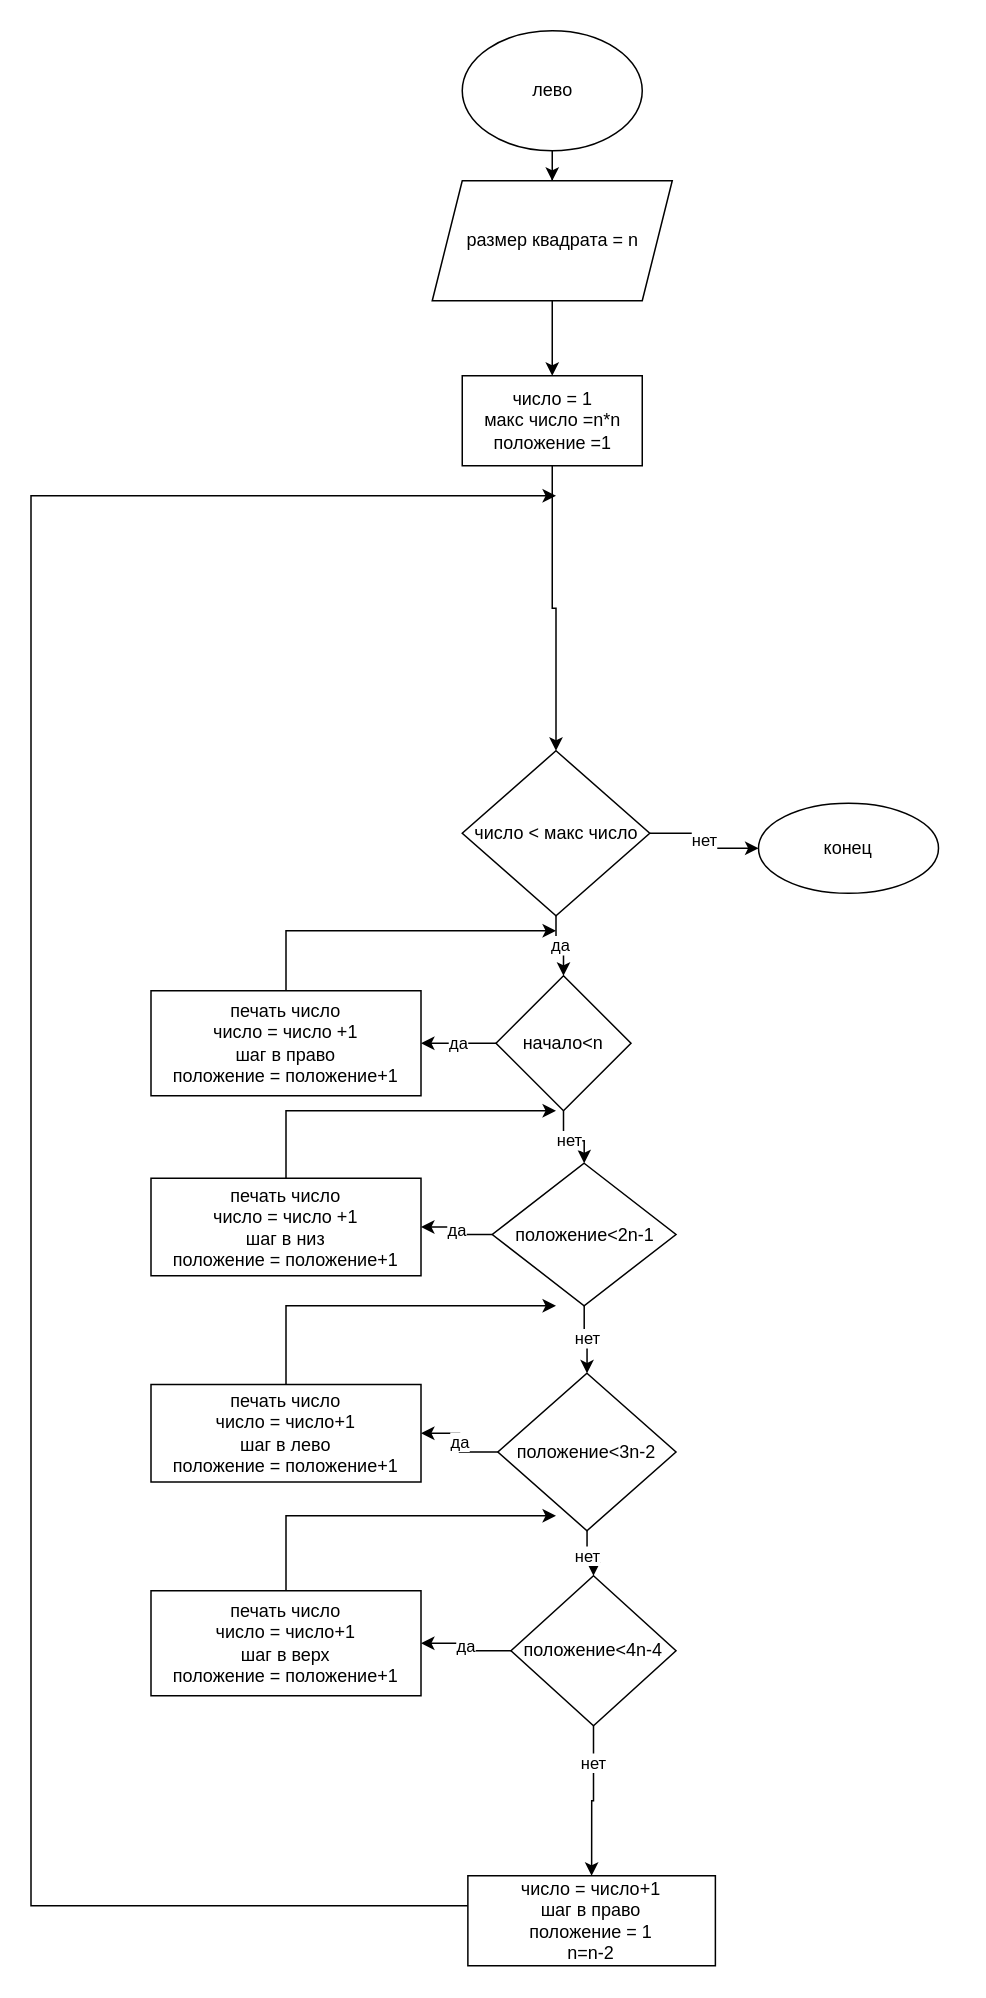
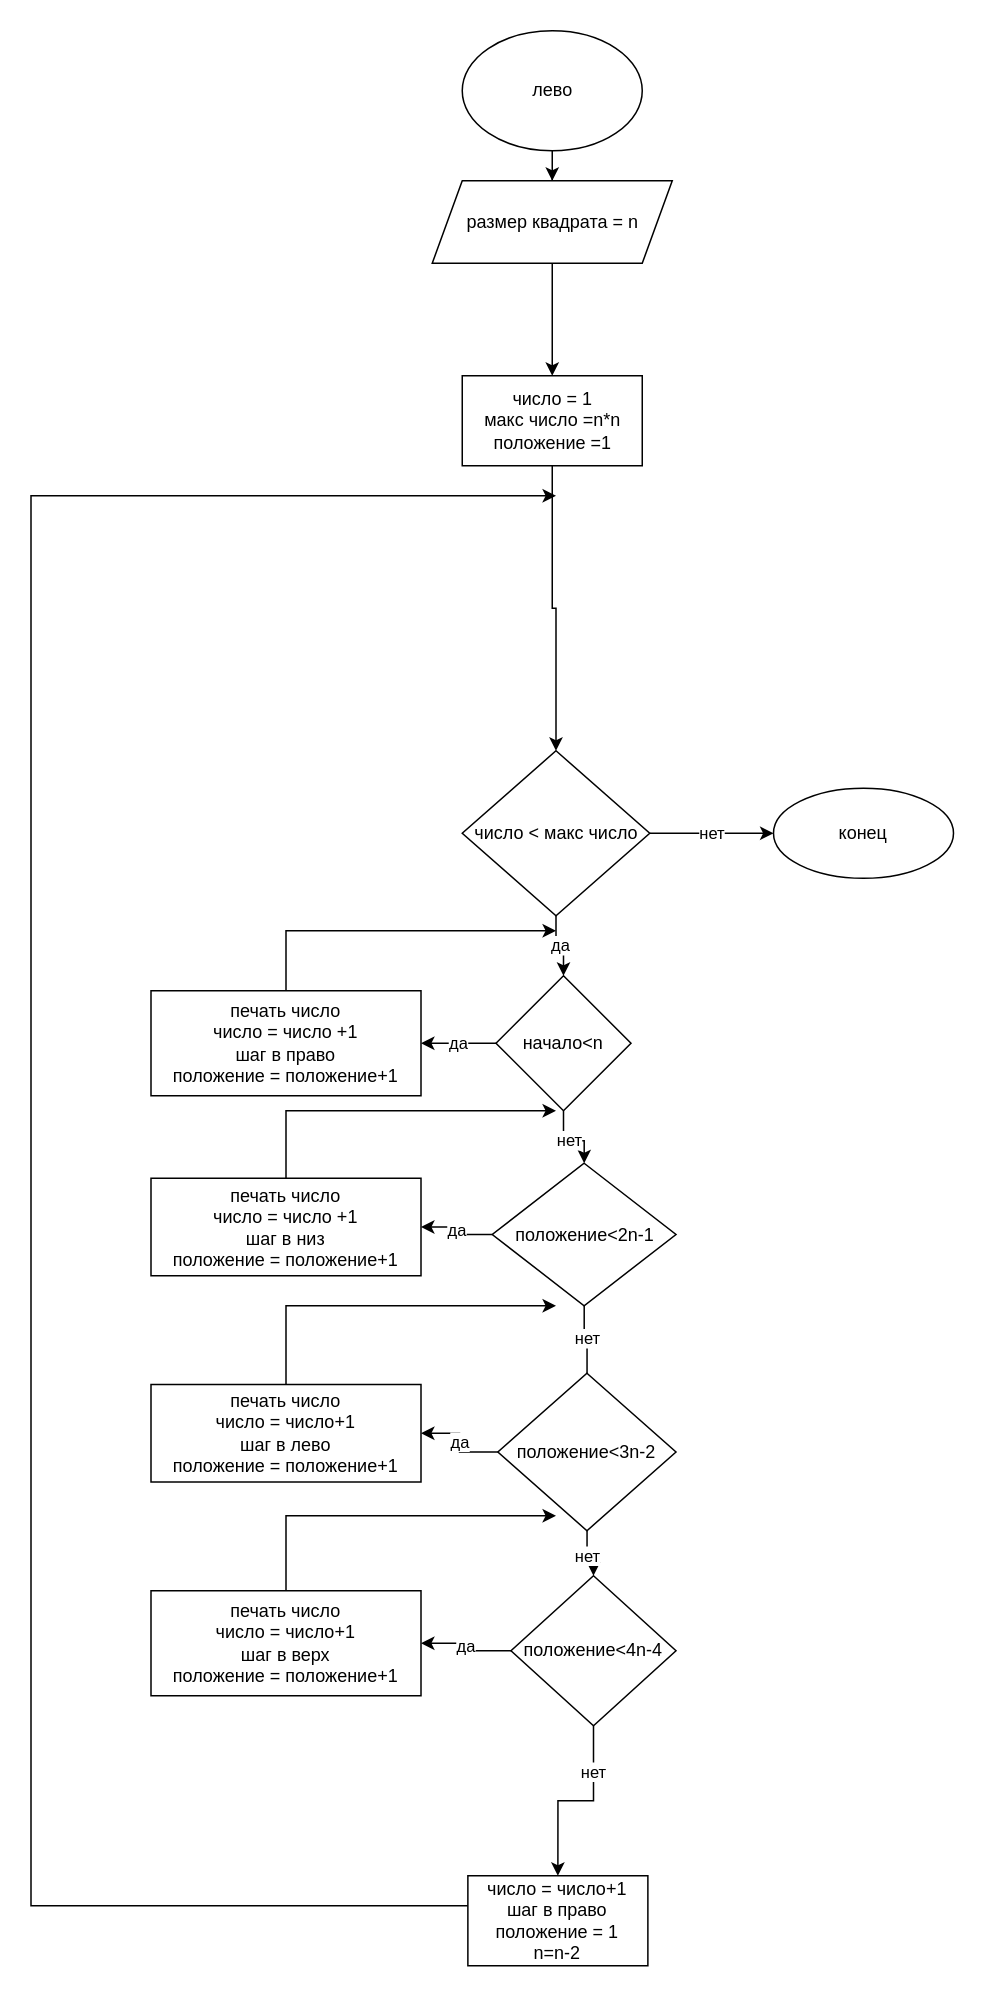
  <mxCell id="0" />
  <mxCell id="1" parent="0" />
  <mxCell id="2" value="" style="edgeStyle=orthogonalEdgeStyle;rounded=0;orthogonalLoop=1;jettySize=auto;html=1;" edge="1" parent="1" source="3" target="5"><mxGeometry relative="1" as="geometry" /></mxCell>
  <mxCell id="3" value="лево" style="ellipse;whiteSpace=wrap;html=1;" vertex="1" parent="1"><mxGeometry x="307.5" y="20" width="120" height="80" as="geometry" /></mxCell>
  <mxCell id="4" value="" style="edgeStyle=orthogonalEdgeStyle;rounded=0;orthogonalLoop=1;jettySize=auto;html=1;" edge="1" parent="1" source="5" target="7"><mxGeometry relative="1" as="geometry" /></mxCell>
- <mxCell id="5" value="размер квадрата = n&lt;br&gt;" style="shape=parallelogram;perimeter=parallelogramPerimeter;whiteSpace=wrap;html=1;fixedSize=1;" vertex="1" parent="1"><mxGeometry x="287.5" y="120" width="160" height="80" as="geometry" /></mxCell>
+ <mxCell id="5" value="размер квадрата = n&lt;br&gt;" style="shape=parallelogram;perimeter=parallelogramPerimeter;whiteSpace=wrap;html=1;fixedSize=1;" vertex="1" parent="1"><mxGeometry x="287.5" y="120" width="160" height="55" as="geometry" /></mxCell>
  <mxCell id="6" value="" style="edgeStyle=orthogonalEdgeStyle;rounded=0;orthogonalLoop=1;jettySize=auto;html=1;entryX=0.5;entryY=0;entryDx=0;entryDy=0;" edge="1" parent="1" source="7" target="10"><mxGeometry relative="1" as="geometry"><mxPoint x="371" y="360" as="targetPoint" /></mxGeometry></mxCell>
  <mxCell id="7" value="число = 1&lt;br&gt;макс число =n*n&lt;br&gt;положение =1" style="rounded=0;whiteSpace=wrap;html=1;" vertex="1" parent="1"><mxGeometry x="307.5" y="250" width="120" height="60" as="geometry" /></mxCell>
  <mxCell id="8" value="да" style="edgeStyle=orthogonalEdgeStyle;rounded=0;orthogonalLoop=1;jettySize=auto;html=1;" edge="1" parent="1" source="10" target="13"><mxGeometry relative="1" as="geometry" /></mxCell>
  <mxCell id="9" value="нет" style="edgeStyle=orthogonalEdgeStyle;rounded=0;orthogonalLoop=1;jettySize=auto;html=1;" edge="1" parent="1" source="10" target="33"><mxGeometry relative="1" as="geometry" /></mxCell>
  <mxCell id="10" value="число &amp;lt; макс число" style="rhombus;whiteSpace=wrap;html=1;" vertex="1" parent="1"><mxGeometry x="307.5" y="500" width="125" height="110" as="geometry" /></mxCell>
  <mxCell id="11" value="да" style="edgeStyle=orthogonalEdgeStyle;rounded=0;orthogonalLoop=1;jettySize=auto;html=1;" edge="1" parent="1" source="13" target="15"><mxGeometry relative="1" as="geometry" /></mxCell>
  <mxCell id="12" value="нет" style="edgeStyle=orthogonalEdgeStyle;rounded=0;orthogonalLoop=1;jettySize=auto;html=1;" edge="1" parent="1" source="13" target="18"><mxGeometry relative="1" as="geometry" /></mxCell>
  <mxCell id="13" value="начало&amp;lt;n" style="rhombus;whiteSpace=wrap;html=1;" vertex="1" parent="1"><mxGeometry x="330" y="650" width="90" height="90" as="geometry" /></mxCell>
  <mxCell id="14" style="edgeStyle=orthogonalEdgeStyle;rounded=0;orthogonalLoop=1;jettySize=auto;html=1;exitX=0.5;exitY=0;exitDx=0;exitDy=0;" edge="1" parent="1" source="15"><mxGeometry relative="1" as="geometry"><mxPoint x="370" y="620" as="targetPoint" /><Array as="points"><mxPoint x="260" y="620" /><mxPoint x="370" y="620" /></Array></mxGeometry></mxCell>
  <mxCell id="15" value="печать число&lt;br&gt;число = число +1&lt;br&gt;шаг в право&lt;br&gt;положение = положение+1" style="rounded=0;whiteSpace=wrap;html=1;" vertex="1" parent="1"><mxGeometry x="100" y="660" width="180" height="70" as="geometry" /></mxCell>
  <mxCell id="16" value="да" style="edgeStyle=orthogonalEdgeStyle;rounded=0;orthogonalLoop=1;jettySize=auto;html=1;" edge="1" parent="1" source="18" target="20"><mxGeometry relative="1" as="geometry" /></mxCell>
- <mxCell id="17" value="нет" style="edgeStyle=orthogonalEdgeStyle;rounded=0;orthogonalLoop=1;jettySize=auto;html=1;" edge="1" parent="1" source="18" target="23"><mxGeometry relative="1" as="geometry" /></mxCell>
+ <mxCell id="17" value="нет" style="edgeStyle=orthogonalEdgeStyle;rounded=0;orthogonalLoop=1;jettySize=auto;html=1;endArrow=none;" edge="1" parent="1" source="18" target="23"><mxGeometry relative="1" as="geometry" /></mxCell>
  <mxCell id="18" value="положение&amp;lt;2n-1" style="rhombus;whiteSpace=wrap;html=1;" vertex="1" parent="1"><mxGeometry x="327.5" y="775" width="122.5" height="95" as="geometry" /></mxCell>
  <mxCell id="19" style="edgeStyle=orthogonalEdgeStyle;rounded=0;orthogonalLoop=1;jettySize=auto;html=1;exitX=0.5;exitY=0;exitDx=0;exitDy=0;" edge="1" parent="1" source="20"><mxGeometry relative="1" as="geometry"><mxPoint x="370" y="740" as="targetPoint" /><Array as="points"><mxPoint x="190" y="740" /></Array></mxGeometry></mxCell>
  <mxCell id="20" value="печать число&lt;br&gt;число = число +1&lt;br&gt;шаг в низ&lt;br&gt;положение = положение+1" style="rounded=0;whiteSpace=wrap;html=1;" vertex="1" parent="1"><mxGeometry x="100" y="785" width="180" height="65" as="geometry" /></mxCell>
  <mxCell id="21" value="да" style="edgeStyle=orthogonalEdgeStyle;rounded=0;orthogonalLoop=1;jettySize=auto;html=1;" edge="1" parent="1" source="23" target="25"><mxGeometry relative="1" as="geometry" /></mxCell>
  <mxCell id="22" value="нет" style="edgeStyle=orthogonalEdgeStyle;rounded=0;orthogonalLoop=1;jettySize=auto;html=1;" edge="1" parent="1" source="23" target="28"><mxGeometry relative="1" as="geometry" /></mxCell>
  <mxCell id="23" value="положение&amp;lt;3n-2" style="rhombus;whiteSpace=wrap;html=1;" vertex="1" parent="1"><mxGeometry x="331.25" y="915" width="118.75" height="105" as="geometry" /></mxCell>
  <mxCell id="24" value="" style="edgeStyle=orthogonalEdgeStyle;rounded=0;orthogonalLoop=1;jettySize=auto;html=1;" edge="1" parent="1" source="25"><mxGeometry relative="1" as="geometry"><mxPoint x="370" y="870" as="targetPoint" /><Array as="points"><mxPoint x="190" y="870" /></Array></mxGeometry></mxCell>
  <mxCell id="25" value="печать число&lt;br&gt;число = число+1&lt;br&gt;шаг в лево&lt;br&gt;положение = положение+1" style="rounded=0;whiteSpace=wrap;html=1;" vertex="1" parent="1"><mxGeometry x="100" y="922.5" width="180" height="65" as="geometry" /></mxCell>
  <mxCell id="26" value="да" style="edgeStyle=orthogonalEdgeStyle;rounded=0;orthogonalLoop=1;jettySize=auto;html=1;" edge="1" parent="1" source="28" target="30"><mxGeometry relative="1" as="geometry" /></mxCell>
  <mxCell id="27" value="нет" style="edgeStyle=orthogonalEdgeStyle;rounded=0;orthogonalLoop=1;jettySize=auto;html=1;entryX=0.5;entryY=0;entryDx=0;entryDy=0;" edge="1" parent="1" source="28" target="32"><mxGeometry x="-0.5" relative="1" as="geometry"><mxPoint x="371.25" y="1170" as="targetPoint" /><mxPoint as="offset" /></mxGeometry></mxCell>
  <mxCell id="28" value="положение&amp;lt;4n-4" style="rhombus;whiteSpace=wrap;html=1;" vertex="1" parent="1"><mxGeometry x="340" y="1050" width="110" height="100" as="geometry" /></mxCell>
  <mxCell id="29" value="" style="edgeStyle=orthogonalEdgeStyle;rounded=0;orthogonalLoop=1;jettySize=auto;html=1;exitX=0.5;exitY=0;exitDx=0;exitDy=0;" edge="1" parent="1" source="30"><mxGeometry relative="1" as="geometry"><mxPoint x="210" y="1050" as="sourcePoint" /><mxPoint x="370" y="1010" as="targetPoint" /><Array as="points"><mxPoint x="190" y="1010" /></Array></mxGeometry></mxCell>
  <mxCell id="30" value="печать число&lt;br&gt;число = число+1&lt;br&gt;шаг в верх&lt;br&gt;положение = положение+1" style="rounded=0;whiteSpace=wrap;html=1;" vertex="1" parent="1"><mxGeometry x="100" y="1060" width="180" height="70" as="geometry" /></mxCell>
  <mxCell id="31" style="edgeStyle=orthogonalEdgeStyle;rounded=0;orthogonalLoop=1;jettySize=auto;html=1;" edge="1" parent="1" source="32"><mxGeometry relative="1" as="geometry"><mxPoint x="370" y="330" as="targetPoint" /><Array as="points"><mxPoint x="20" y="1270" /><mxPoint x="20" y="330" /><mxPoint x="371" y="330" /></Array></mxGeometry></mxCell>
- <mxCell id="32" value="число = число+1&lt;br&gt;шаг в право&lt;br&gt;положение = 1&lt;br&gt;n=n-2" style="rounded=0;whiteSpace=wrap;html=1;" vertex="1" parent="1"><mxGeometry x="311.25" y="1250" width="165" height="60" as="geometry" /></mxCell>
- <mxCell id="33" value="конец" style="ellipse;whiteSpace=wrap;html=1;" vertex="1" parent="1"><mxGeometry x="505" y="535" width="120" height="60" as="geometry" /></mxCell>
+ <mxCell id="32" value="число = число+1&lt;br&gt;шаг в право&lt;br&gt;положение = 1&lt;br&gt;n=n-2" style="rounded=0;whiteSpace=wrap;html=1;" vertex="1" parent="1"><mxGeometry x="311.25" y="1250" width="120" height="60" as="geometry" /></mxCell>
+ <mxCell id="33" value="конец" style="ellipse;whiteSpace=wrap;html=1;" vertex="1" parent="1"><mxGeometry x="515" y="525" width="120" height="60" as="geometry" /></mxCell>
